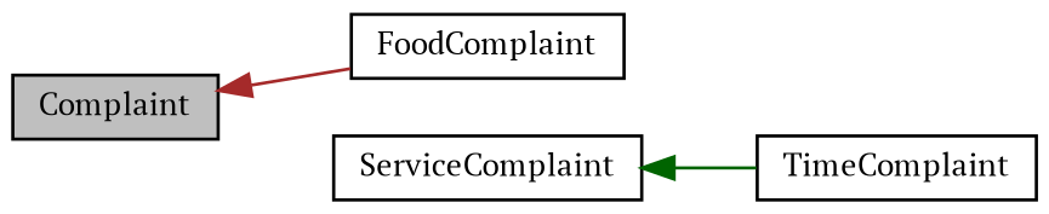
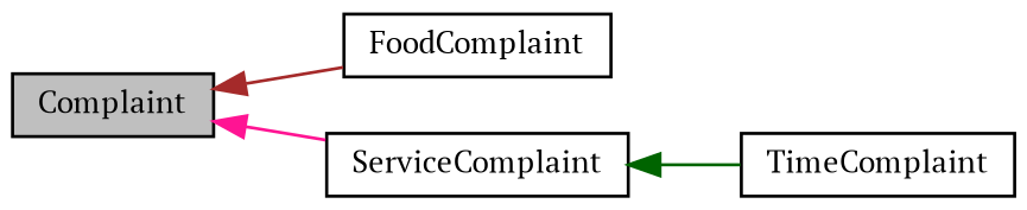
  digraph {
    fontname="PT Serif"
    rankdir=LR
    node [color=black fillcolor=white fontname="PT Serif" fontsize=10 shape=record style=filled]
    edge [dir=back fontname="PT Serif" fontsize=10 labelfontname=Helvetica labelfontsize=10 style=solid]
    n1 [fillcolor=grey75 fontcolor=black height=0.2 label=Complaint width=0.4]
    n2 [height=0.2 label=FoodComplaint width=0.4]
    n3 [height=0.2 label=ServiceComplaint width=0.4]
    n4 [height=0.2 label=TimeComplaint width=0.4]
    n1 -> n2 [color=brown]
+   n1 -> n3 [color=deeppink]
    n3 -> n4 [color=darkgreen]
  }
